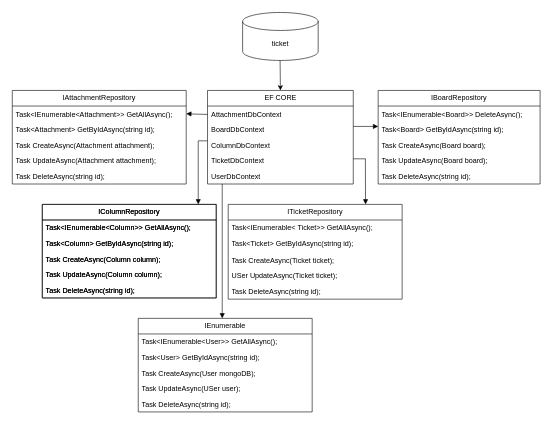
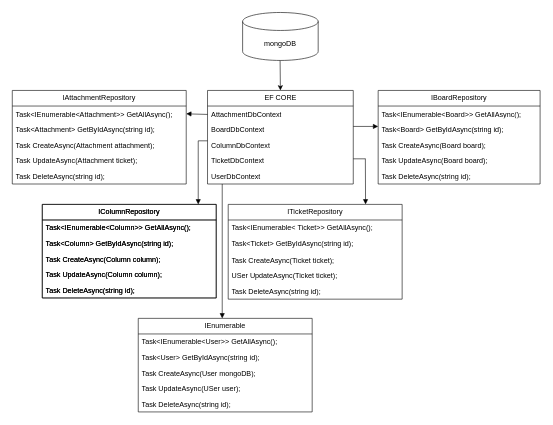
  <mxCell id="0" />
  <mxCell id="1" parent="0" />
- <mxCell id="2" value="ticket" style="shape=cylinder3;whiteSpace=wrap;html=1;boundedLbl=1;backgroundOutline=1;size=15;" vertex="1" parent="1"><mxGeometry x="404" y="20" width="126" height="80" as="geometry" /></mxCell>
+ <mxCell id="2" value="mongoDB" style="shape=cylinder3;whiteSpace=wrap;html=1;boundedLbl=1;backgroundOutline=1;size=15;" vertex="1" parent="1"><mxGeometry x="404" y="20" width="126" height="80" as="geometry" /></mxCell>
  <mxCell id="3" value="" style="endArrow=classic;html=1;rounded=0;" edge="1" parent="1"><mxGeometry width="50" height="50" relative="1" as="geometry"><mxPoint x="466.5" y="100" as="sourcePoint" /><mxPoint x="467" y="150" as="targetPoint" /></mxGeometry></mxCell>
  <mxCell id="4" value="EF CORE" style="swimlane;fontStyle=0;childLayout=stackLayout;horizontal=1;startSize=26;fillColor=none;horizontalStack=0;resizeParent=1;resizeParentMax=0;resizeLast=0;collapsible=1;marginBottom=0;whiteSpace=wrap;html=1;" vertex="1" parent="1"><mxGeometry x="345.5" y="150" width="243" height="156" as="geometry" /></mxCell>
  <mxCell id="5" value="AttachmentDbContext" style="text;strokeColor=none;fillColor=none;align=left;verticalAlign=top;spacingLeft=4;spacingRight=4;overflow=hidden;rotatable=0;points=[[0,0.5],[1,0.5]];portConstraint=eastwest;whiteSpace=wrap;html=1;" vertex="1" parent="4"><mxGeometry y="26" width="243" height="26" as="geometry" /></mxCell>
  <mxCell id="6" value="BoardDbContext" style="text;strokeColor=none;fillColor=none;align=left;verticalAlign=top;spacingLeft=4;spacingRight=4;overflow=hidden;rotatable=0;points=[[0,0.5],[1,0.5]];portConstraint=eastwest;whiteSpace=wrap;html=1;" vertex="1" parent="4"><mxGeometry y="52" width="243" height="26" as="geometry" /></mxCell>
  <mxCell id="7" value="ColumnDbContext" style="text;strokeColor=none;fillColor=none;align=left;verticalAlign=top;spacingLeft=4;spacingRight=4;overflow=hidden;rotatable=0;points=[[0,0.5],[1,0.5]];portConstraint=eastwest;whiteSpace=wrap;html=1;" vertex="1" parent="4"><mxGeometry y="78" width="243" height="26" as="geometry" /></mxCell>
  <mxCell id="8" value="TicketDbContext" style="text;strokeColor=none;fillColor=none;align=left;verticalAlign=top;spacingLeft=4;spacingRight=4;overflow=hidden;rotatable=0;points=[[0,0.5],[1,0.5]];portConstraint=eastwest;whiteSpace=wrap;html=1;" vertex="1" parent="4"><mxGeometry y="104" width="243" height="26" as="geometry" /></mxCell>
  <mxCell id="9" value="UserDbContext" style="text;strokeColor=none;fillColor=none;align=left;verticalAlign=top;spacingLeft=4;spacingRight=4;overflow=hidden;rotatable=0;points=[[0,0.5],[1,0.5]];portConstraint=eastwest;whiteSpace=wrap;html=1;" vertex="1" parent="4"><mxGeometry y="130" width="243" height="26" as="geometry" /></mxCell>
  <mxCell id="10" value="" style="html=1;verticalAlign=bottom;endArrow=block;curved=0;rounded=0;entryX=1;entryY=0.5;entryDx=0;entryDy=0;" edge="1" parent="1" target="12"><mxGeometry width="80" relative="1" as="geometry"><mxPoint x="345.5" y="190" as="sourcePoint" /><mxPoint x="265.5" y="190" as="targetPoint" /></mxGeometry></mxCell>
  <mxCell id="11" value="IAttachmentRepository" style="swimlane;fontStyle=0;childLayout=stackLayout;horizontal=1;startSize=26;fillColor=none;horizontalStack=0;resizeParent=1;resizeParentMax=0;resizeLast=0;collapsible=1;marginBottom=0;whiteSpace=wrap;html=1;" vertex="1" parent="1"><mxGeometry y="150" width="290" height="156" as="geometry" x="20" /></mxCell>
  <mxCell id="12" value="Task&amp;lt;IEnumerable&amp;lt;Attachment&amp;gt;&amp;gt; GetAllAsync();" style="text;strokeColor=none;fillColor=none;align=left;verticalAlign=top;spacingLeft=4;spacingRight=4;overflow=hidden;rotatable=0;points=[[0,0.5],[1,0.5]];portConstraint=eastwest;whiteSpace=wrap;html=1;" vertex="1" parent="11"><mxGeometry y="26" width="290" height="26" as="geometry" /></mxCell>
  <mxCell id="13" value="Task&amp;lt;Attachment&amp;gt; GetByIdAsync(string id);" style="text;strokeColor=none;fillColor=none;align=left;verticalAlign=top;spacingLeft=4;spacingRight=4;overflow=hidden;rotatable=0;points=[[0,0.5],[1,0.5]];portConstraint=eastwest;whiteSpace=wrap;html=1;" vertex="1" parent="11"><mxGeometry y="52" width="290" height="26" as="geometry" /></mxCell>
  <mxCell id="14" value="Task CreateAsync(Attachment attachment);" style="text;strokeColor=none;fillColor=none;align=left;verticalAlign=top;spacingLeft=4;spacingRight=4;overflow=hidden;rotatable=0;points=[[0,0.5],[1,0.5]];portConstraint=eastwest;whiteSpace=wrap;html=1;" vertex="1" parent="11"><mxGeometry y="78" width="290" height="26" as="geometry" /></mxCell>
- <mxCell id="15" value="Task UpdateAsync(Attachment attachment);" style="text;strokeColor=none;fillColor=none;align=left;verticalAlign=top;spacingLeft=4;spacingRight=4;overflow=hidden;rotatable=0;points=[[0,0.5],[1,0.5]];portConstraint=eastwest;whiteSpace=wrap;html=1;" vertex="1" parent="11"><mxGeometry y="104" width="290" height="26" as="geometry" /></mxCell>
+ <mxCell id="15" value="Task UpdateAsync(Attachment ticket);" style="text;strokeColor=none;fillColor=none;align=left;verticalAlign=top;spacingLeft=4;spacingRight=4;overflow=hidden;rotatable=0;points=[[0,0.5],[1,0.5]];portConstraint=eastwest;whiteSpace=wrap;html=1;" vertex="1" parent="11"><mxGeometry y="104" width="290" height="26" as="geometry" /></mxCell>
  <mxCell id="16" value="Task DeleteAsync(string id);" style="text;strokeColor=none;fillColor=none;align=left;verticalAlign=top;spacingLeft=4;spacingRight=4;overflow=hidden;rotatable=0;points=[[0,0.5],[1,0.5]];portConstraint=eastwest;whiteSpace=wrap;html=1;" vertex="1" parent="11"><mxGeometry y="130" width="290" height="26" as="geometry" /></mxCell>
  <mxCell id="17" value="" style="html=1;verticalAlign=bottom;endArrow=block;curved=0;rounded=0;" edge="1" parent="1"><mxGeometry width="80" relative="1" as="geometry"><mxPoint x="588.5" y="210" as="sourcePoint" /><mxPoint x="630" y="210" as="targetPoint" /></mxGeometry></mxCell>
  <mxCell id="18" value="IBoardRepository" style="swimlane;fontStyle=0;childLayout=stackLayout;horizontal=1;startSize=26;fillColor=none;horizontalStack=0;resizeParent=1;resizeParentMax=0;resizeLast=0;collapsible=1;marginBottom=0;whiteSpace=wrap;html=1;" vertex="1" parent="1"><mxGeometry x="630" y="150" width="270" height="156" as="geometry" /></mxCell>
- <mxCell id="19" value="Task&amp;lt;IEnumerable&amp;lt;Board&amp;gt;&amp;gt; DeleteAsync();" style="text;strokeColor=none;fillColor=none;align=left;verticalAlign=top;spacingLeft=4;spacingRight=4;overflow=hidden;rotatable=0;points=[[0,0.5],[1,0.5]];portConstraint=eastwest;whiteSpace=wrap;html=1;" vertex="1" parent="18"><mxGeometry y="26" width="270" height="26" as="geometry" /></mxCell>
+ <mxCell id="19" value="Task&amp;lt;IEnumerable&amp;lt;Board&amp;gt;&amp;gt; GetAllAsync();" style="text;strokeColor=none;fillColor=none;align=left;verticalAlign=top;spacingLeft=4;spacingRight=4;overflow=hidden;rotatable=0;points=[[0,0.5],[1,0.5]];portConstraint=eastwest;whiteSpace=wrap;html=1;" vertex="1" parent="18"><mxGeometry y="26" width="270" height="26" as="geometry" /></mxCell>
  <mxCell id="20" value="Task&amp;lt;Board&amp;gt; GetByIdAsync(string id);" style="text;strokeColor=none;fillColor=none;align=left;verticalAlign=top;spacingLeft=4;spacingRight=4;overflow=hidden;rotatable=0;points=[[0,0.5],[1,0.5]];portConstraint=eastwest;whiteSpace=wrap;html=1;" vertex="1" parent="18"><mxGeometry y="52" width="270" height="26" as="geometry" /></mxCell>
  <mxCell id="21" value="Task CreateAsync(Board board);" style="text;strokeColor=none;fillColor=none;align=left;verticalAlign=top;spacingLeft=4;spacingRight=4;overflow=hidden;rotatable=0;points=[[0,0.5],[1,0.5]];portConstraint=eastwest;whiteSpace=wrap;html=1;" vertex="1" parent="18"><mxGeometry y="78" width="270" height="26" as="geometry" /></mxCell>
  <mxCell id="22" value="Task UpdateAsync(Board board);" style="text;strokeColor=none;fillColor=none;align=left;verticalAlign=top;spacingLeft=4;spacingRight=4;overflow=hidden;rotatable=0;points=[[0,0.5],[1,0.5]];portConstraint=eastwest;whiteSpace=wrap;html=1;" vertex="1" parent="18"><mxGeometry y="104" width="270" height="26" as="geometry" /></mxCell>
  <mxCell id="23" value="Task DeleteAsync(string id);" style="text;strokeColor=none;fillColor=none;align=left;verticalAlign=top;spacingLeft=4;spacingRight=4;overflow=hidden;rotatable=0;points=[[0,0.5],[1,0.5]];portConstraint=eastwest;whiteSpace=wrap;html=1;" vertex="1" parent="18"><mxGeometry y="130" width="270" height="26" as="geometry" /></mxCell>
  <mxCell id="24" value="" style="html=1;verticalAlign=bottom;endArrow=block;curved=0;rounded=0;exitX=0;exitY=0.5;exitDx=0;exitDy=0;exitPerimeter=0;" edge="1" parent="1" source="25"><mxGeometry width="80" relative="1" as="geometry"><mxPoint x="330" y="240" as="sourcePoint" /><mxPoint x="330" y="340" as="targetPoint" /></mxGeometry></mxCell>
  <mxCell id="25" value="" style="line;strokeWidth=1;fillColor=none;align=left;verticalAlign=middle;spacingTop=-1;spacingLeft=3;spacingRight=3;rotatable=0;labelPosition=right;points=[];portConstraint=eastwest;strokeColor=inherit;" vertex="1" parent="1"><mxGeometry x="330" y="230" width="15.5" height="8" as="geometry" /></mxCell>
  <mxCell id="26" value="IColumnRepository" style="swimlane;fontStyle=0;childLayout=stackLayout;horizontal=1;startSize=26;fillColor=none;horizontalStack=0;resizeParent=1;resizeParentMax=0;resizeLast=0;collapsible=1;marginBottom=0;whiteSpace=wrap;html=1;" vertex="1" parent="1"><mxGeometry x="70" y="340" width="290" height="156" as="geometry" /></mxCell>
  <mxCell id="27" value="Task&amp;lt;IEnumerable&amp;lt;Column&amp;gt;&amp;gt; GetAllAsync();" style="text;strokeColor=none;fillColor=none;align=left;verticalAlign=top;spacingLeft=4;spacingRight=4;overflow=hidden;rotatable=0;points=[[0,0.5],[1,0.5]];portConstraint=eastwest;whiteSpace=wrap;html=1;" vertex="1" parent="26"><mxGeometry y="26" width="290" height="26" as="geometry" /></mxCell>
  <mxCell id="28" value="Task&amp;lt;Column&amp;gt; GetByIdAsync(string id);" style="text;strokeColor=none;fillColor=none;align=left;verticalAlign=top;spacingLeft=4;spacingRight=4;overflow=hidden;rotatable=0;points=[[0,0.5],[1,0.5]];portConstraint=eastwest;whiteSpace=wrap;html=1;" vertex="1" parent="26"><mxGeometry y="52" width="290" height="26" as="geometry" /></mxCell>
  <mxCell id="29" value="Task CreateAsync(Column column);" style="text;strokeColor=none;fillColor=none;align=left;verticalAlign=top;spacingLeft=4;spacingRight=4;overflow=hidden;rotatable=0;points=[[0,0.5],[1,0.5]];portConstraint=eastwest;whiteSpace=wrap;html=1;" vertex="1" parent="26"><mxGeometry y="78" width="290" height="26" as="geometry" /></mxCell>
  <mxCell id="30" value="Task UpdateAsync(Column column);" style="text;strokeColor=none;fillColor=none;align=left;verticalAlign=top;spacingLeft=4;spacingRight=4;overflow=hidden;rotatable=0;points=[[0,0.5],[1,0.5]];portConstraint=eastwest;whiteSpace=wrap;html=1;" vertex="1" parent="26"><mxGeometry y="104" width="290" height="26" as="geometry" /></mxCell>
  <mxCell id="31" value="Task DeleteAsync(string id);" style="text;strokeColor=none;fillColor=none;align=left;verticalAlign=top;spacingLeft=4;spacingRight=4;overflow=hidden;rotatable=0;points=[[0,0.5],[1,0.5]];portConstraint=eastwest;whiteSpace=wrap;html=1;" vertex="1" parent="26"><mxGeometry y="130" width="290" height="26" as="geometry" /></mxCell>
  <mxCell id="32" value="" style="line;strokeWidth=1;fillColor=none;align=left;verticalAlign=middle;spacingTop=-1;spacingLeft=3;spacingRight=3;rotatable=0;labelPosition=right;points=[];portConstraint=eastwest;strokeColor=inherit;" vertex="1" parent="1"><mxGeometry x="588.5" y="260" width="20" height="8" as="geometry" /></mxCell>
  <mxCell id="33" value="" style="html=1;verticalAlign=bottom;endArrow=block;curved=0;rounded=0;exitX=1.008;exitY=0.443;exitDx=0;exitDy=0;exitPerimeter=0;" edge="1" parent="1" source="32"><mxGeometry width="80" relative="1" as="geometry"><mxPoint x="609" y="270" as="sourcePoint" /><mxPoint x="609" y="340" as="targetPoint" /></mxGeometry></mxCell>
  <mxCell id="34" value="IColumnRepository" style="swimlane;fontStyle=0;childLayout=stackLayout;horizontal=1;startSize=26;fillColor=none;horizontalStack=0;resizeParent=1;resizeParentMax=0;resizeLast=0;collapsible=1;marginBottom=0;whiteSpace=wrap;html=1;" vertex="1" parent="1"><mxGeometry x="70" y="340" width="290" height="156" as="geometry" /></mxCell>
  <mxCell id="35" value="Task&amp;lt;IEnumerable&amp;lt;Column&amp;gt;&amp;gt; GetAllAsync();" style="text;strokeColor=none;fillColor=none;align=left;verticalAlign=top;spacingLeft=4;spacingRight=4;overflow=hidden;rotatable=0;points=[[0,0.5],[1,0.5]];portConstraint=eastwest;whiteSpace=wrap;html=1;" vertex="1" parent="34"><mxGeometry y="26" width="290" height="26" as="geometry" /></mxCell>
  <mxCell id="36" value="Task&amp;lt;Column&amp;gt; GetByIdAsync(string id);" style="text;strokeColor=none;fillColor=none;align=left;verticalAlign=top;spacingLeft=4;spacingRight=4;overflow=hidden;rotatable=0;points=[[0,0.5],[1,0.5]];portConstraint=eastwest;whiteSpace=wrap;html=1;" vertex="1" parent="34"><mxGeometry y="52" width="290" height="26" as="geometry" /></mxCell>
  <mxCell id="37" value="Task CreateAsync(Column column);" style="text;strokeColor=none;fillColor=none;align=left;verticalAlign=top;spacingLeft=4;spacingRight=4;overflow=hidden;rotatable=0;points=[[0,0.5],[1,0.5]];portConstraint=eastwest;whiteSpace=wrap;html=1;" vertex="1" parent="34"><mxGeometry y="78" width="290" height="26" as="geometry" /></mxCell>
  <mxCell id="38" value="Task UpdateAsync(Column column);" style="text;strokeColor=none;fillColor=none;align=left;verticalAlign=top;spacingLeft=4;spacingRight=4;overflow=hidden;rotatable=0;points=[[0,0.5],[1,0.5]];portConstraint=eastwest;whiteSpace=wrap;html=1;" vertex="1" parent="34"><mxGeometry y="104" width="290" height="26" as="geometry" /></mxCell>
  <mxCell id="39" value="Task DeleteAsync(string id);" style="text;strokeColor=none;fillColor=none;align=left;verticalAlign=top;spacingLeft=4;spacingRight=4;overflow=hidden;rotatable=0;points=[[0,0.5],[1,0.5]];portConstraint=eastwest;whiteSpace=wrap;html=1;" vertex="1" parent="34"><mxGeometry y="130" width="290" height="26" as="geometry" /></mxCell>
  <mxCell id="40" value="ITicketRepository" style="swimlane;fontStyle=0;childLayout=stackLayout;horizontal=1;startSize=26;fillColor=none;horizontalStack=0;resizeParent=1;resizeParentMax=0;resizeLast=0;collapsible=1;marginBottom=0;whiteSpace=wrap;html=1;" vertex="1" parent="1"><mxGeometry x="380" y="340" width="290" height="158" as="geometry" /></mxCell>
  <mxCell id="41" value="Task&amp;lt;IEnumerable&amp;lt; Ticket&amp;gt;&amp;gt; GetAllAsync();" style="text;strokeColor=none;fillColor=none;align=left;verticalAlign=top;spacingLeft=4;spacingRight=4;overflow=hidden;rotatable=0;points=[[0,0.5],[1,0.5]];portConstraint=eastwest;whiteSpace=wrap;html=1;" vertex="1" parent="40"><mxGeometry y="26" width="290" height="26" as="geometry" /></mxCell>
  <mxCell id="42" value="Task&amp;lt;Ticket&amp;gt; GetByIdAsync(string id);" style="text;strokeColor=none;fillColor=none;align=left;verticalAlign=top;spacingLeft=4;spacingRight=4;overflow=hidden;rotatable=0;points=[[0,0.5],[1,0.5]];portConstraint=eastwest;whiteSpace=wrap;html=1;" vertex="1" parent="40"><mxGeometry y="52" width="290" height="28" as="geometry" /></mxCell>
  <mxCell id="43" value="Task CreateAsync(Ticket ticket);" style="text;strokeColor=none;fillColor=none;align=left;verticalAlign=top;spacingLeft=4;spacingRight=4;overflow=hidden;rotatable=0;points=[[0,0.5],[1,0.5]];portConstraint=eastwest;whiteSpace=wrap;html=1;" vertex="1" parent="40"><mxGeometry y="80" width="290" height="26" as="geometry" /></mxCell>
  <mxCell id="44" value="USer UpdateAsync(Ticket ticket);" style="text;strokeColor=none;fillColor=none;align=left;verticalAlign=top;spacingLeft=4;spacingRight=4;overflow=hidden;rotatable=0;points=[[0,0.5],[1,0.5]];portConstraint=eastwest;whiteSpace=wrap;html=1;" vertex="1" parent="40"><mxGeometry y="106" width="290" height="26" as="geometry" /></mxCell>
  <mxCell id="45" value="Task DeleteAsync(string id);" style="text;strokeColor=none;fillColor=none;align=left;verticalAlign=top;spacingLeft=4;spacingRight=4;overflow=hidden;rotatable=0;points=[[0,0.5],[1,0.5]];portConstraint=eastwest;whiteSpace=wrap;html=1;" vertex="1" parent="40"><mxGeometry y="132" width="290" height="26" as="geometry" /></mxCell>
  <mxCell id="46" value="" style="html=1;verticalAlign=bottom;endArrow=block;curved=0;rounded=0;" edge="1" parent="1"><mxGeometry width="80" relative="1" as="geometry"><mxPoint x="370" y="306" as="sourcePoint" /><mxPoint x="370" y="530" as="targetPoint" /></mxGeometry></mxCell>
  <mxCell id="47" value="IEnumerable" style="swimlane;fontStyle=0;childLayout=stackLayout;horizontal=1;startSize=26;fillColor=none;horizontalStack=0;resizeParent=1;resizeParentMax=0;resizeLast=0;collapsible=1;marginBottom=0;whiteSpace=wrap;html=1;" vertex="1" parent="1"><mxGeometry x="230" y="530" width="290" height="156" as="geometry" /></mxCell>
  <mxCell id="48" value="Task&amp;lt;IEnumerable&amp;lt;User&amp;gt;&amp;gt; GetAllAsync();" style="text;strokeColor=none;fillColor=none;align=left;verticalAlign=top;spacingLeft=4;spacingRight=4;overflow=hidden;rotatable=0;points=[[0,0.5],[1,0.5]];portConstraint=eastwest;whiteSpace=wrap;html=1;" vertex="1" parent="47"><mxGeometry y="26" width="290" height="26" as="geometry" /></mxCell>
  <mxCell id="49" value="Task&amp;lt;User&amp;gt; GetByIdAsync(string id);" style="text;strokeColor=none;fillColor=none;align=left;verticalAlign=top;spacingLeft=4;spacingRight=4;overflow=hidden;rotatable=0;points=[[0,0.5],[1,0.5]];portConstraint=eastwest;whiteSpace=wrap;html=1;" vertex="1" parent="47"><mxGeometry y="52" width="290" height="26" as="geometry" /></mxCell>
  <mxCell id="50" value="Task CreateAsync(User mongoDB);" style="text;strokeColor=none;fillColor=none;align=left;verticalAlign=top;spacingLeft=4;spacingRight=4;overflow=hidden;rotatable=0;points=[[0,0.5],[1,0.5]];portConstraint=eastwest;whiteSpace=wrap;html=1;" vertex="1" parent="47"><mxGeometry y="78" width="290" height="26" as="geometry" /></mxCell>
  <mxCell id="51" value="Task UpdateAsync(USer user);" style="text;strokeColor=none;fillColor=none;align=left;verticalAlign=top;spacingLeft=4;spacingRight=4;overflow=hidden;rotatable=0;points=[[0,0.5],[1,0.5]];portConstraint=eastwest;whiteSpace=wrap;html=1;" vertex="1" parent="47"><mxGeometry y="104" width="290" height="26" as="geometry" /></mxCell>
  <mxCell id="52" value="Task DeleteAsync(string id);" style="text;strokeColor=none;fillColor=none;align=left;verticalAlign=top;spacingLeft=4;spacingRight=4;overflow=hidden;rotatable=0;points=[[0,0.5],[1,0.5]];portConstraint=eastwest;whiteSpace=wrap;html=1;" vertex="1" parent="47"><mxGeometry y="130" width="290" height="26" as="geometry" /></mxCell>
